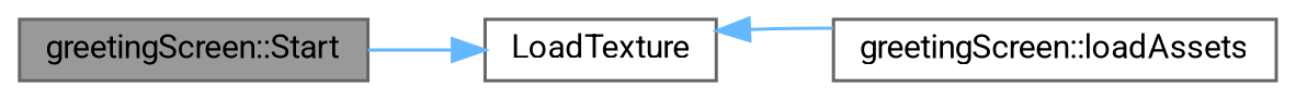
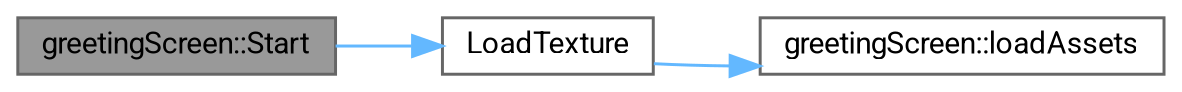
  digraph {
    fontname=Roboto
    rankdir=LR
    node [color=grey40 fillcolor=white fontname=Roboto fontsize=10 shape=box style=filled]
    edge [color=steelblue1 fontname=Roboto fontsize=10 labelfontname=Helvetica labelfontsize=10 style=solid]
    n1 [color=gray40 fillcolor=grey60 fontcolor=black height=0.2 label="greetingScreen::Start" width=0.4]
    n2 [height=0.2 label=LoadTexture width=0.4]
    n3 [height=0.2 label="greetingScreen::loadAssets" width=0.4]
    n1 -> n2
-   n3 -> n2
+   n2 -> n3
  }
